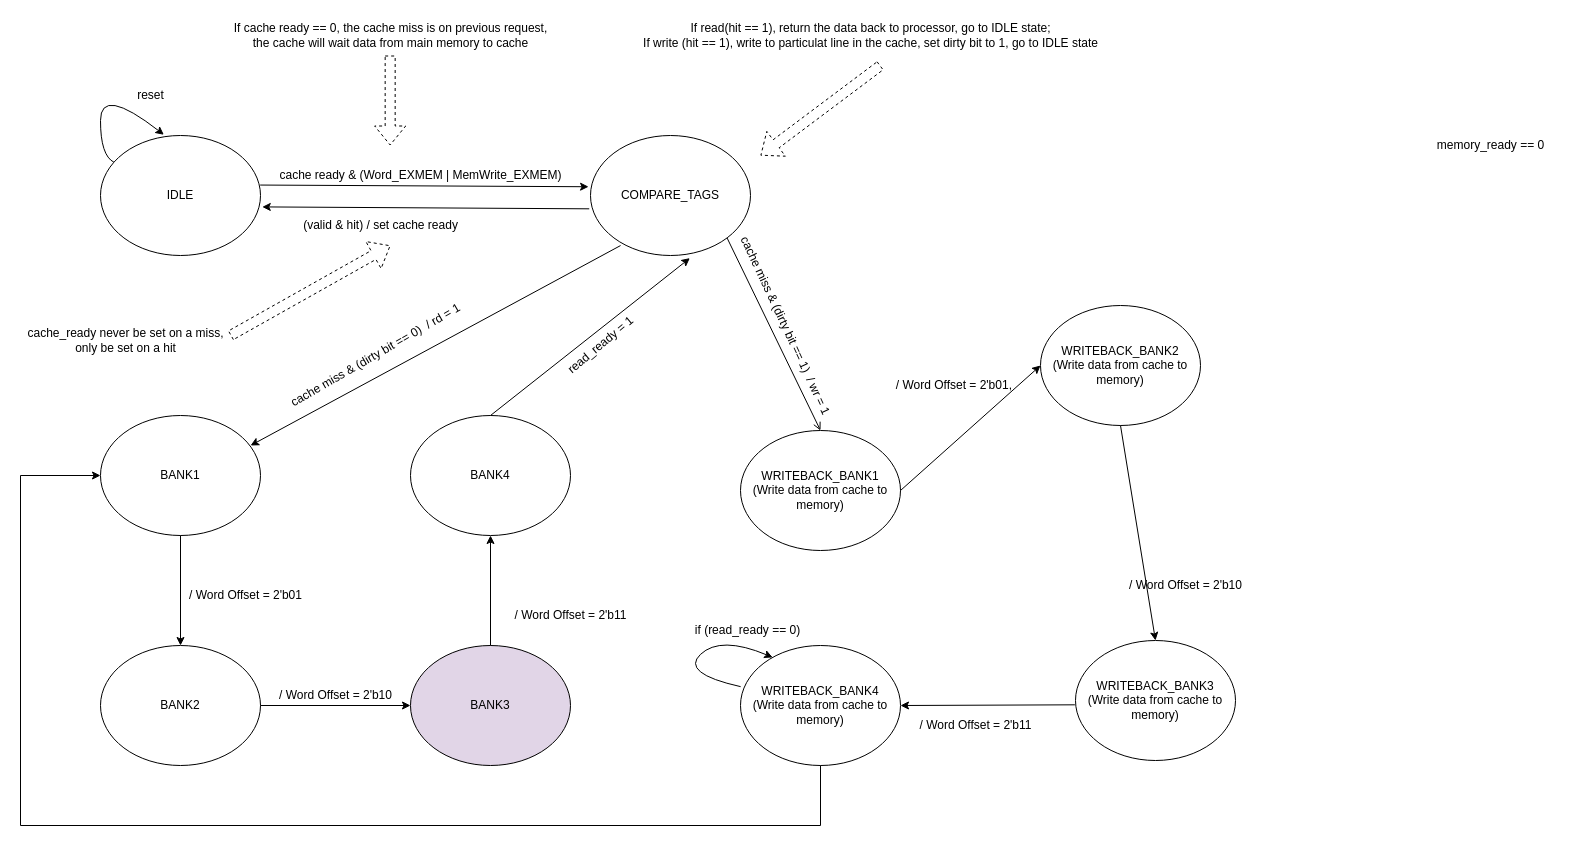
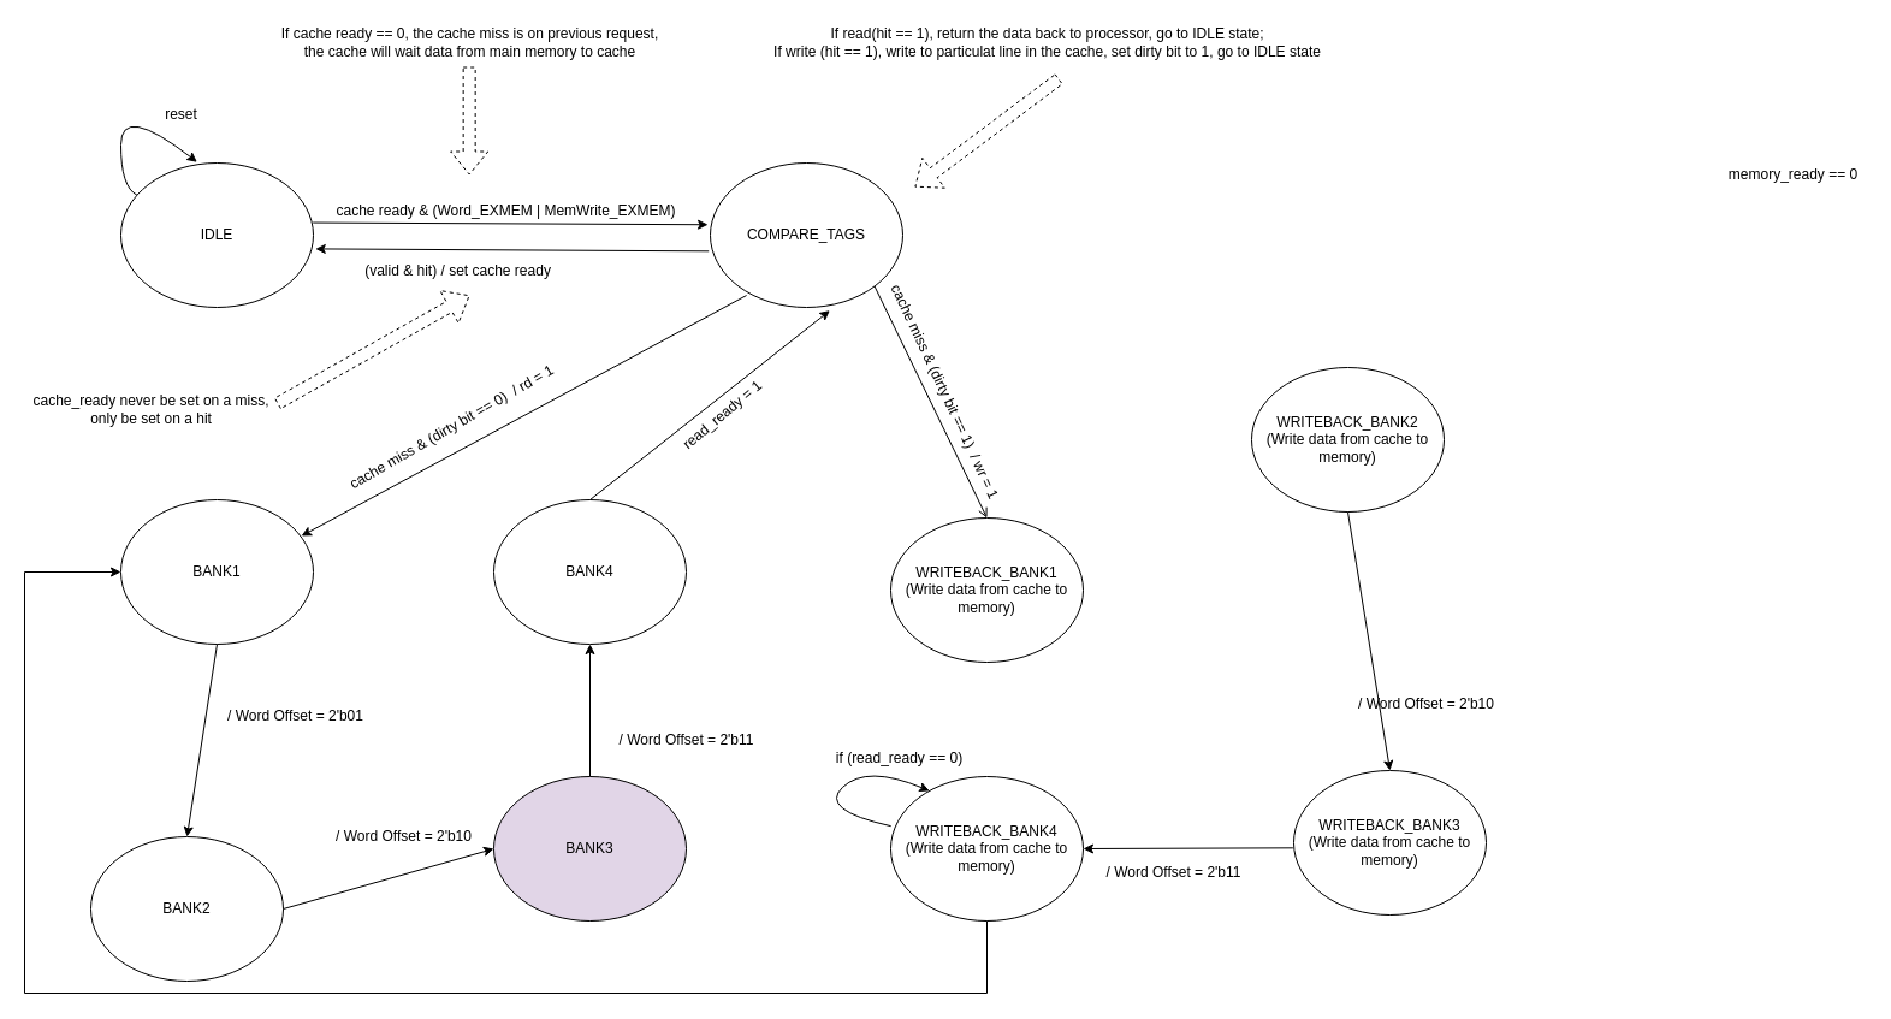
  <mxCell id="0" />
  <mxCell id="1" parent="0" />
  <mxCell id="2" value="IDLE" style="ellipse;whiteSpace=wrap;html=1;" parent="1" vertex="1"><mxGeometry x="100" y="135" width="160" height="120" as="geometry" /></mxCell>
  <mxCell id="3" value="COMPARE_TAGS" style="ellipse;whiteSpace=wrap;html=1;" parent="1" vertex="1"><mxGeometry x="590" y="135" width="160" height="120" as="geometry" /></mxCell>
  <mxCell id="4" value="BANK1" style="ellipse;whiteSpace=wrap;html=1;" parent="1" vertex="1"><mxGeometry x="100" y="415" width="160" height="120" as="geometry" /></mxCell>
  <mxCell id="5" value="" style="endArrow=classic;html=1;rounded=0;exitX=0.998;exitY=0.413;exitDx=0;exitDy=0;exitPerimeter=0;entryX=-0.012;entryY=0.427;entryDx=0;entryDy=0;entryPerimeter=0;" parent="1" source="2" target="3" edge="1"><mxGeometry width="50" height="50" relative="1" as="geometry"><mxPoint x="370" y="135" as="sourcePoint" /><mxPoint x="420" y="85" as="targetPoint" /></mxGeometry></mxCell>
  <mxCell id="6" value="" style="endArrow=classic;html=1;rounded=0;entryX=1.011;entryY=0.595;entryDx=0;entryDy=0;entryPerimeter=0;exitX=-0.008;exitY=0.611;exitDx=0;exitDy=0;exitPerimeter=0;" parent="1" source="3" target="2" edge="1"><mxGeometry width="50" height="50" relative="1" as="geometry"><mxPoint x="400" y="305" as="sourcePoint" /><mxPoint x="498.4" y="206.68" as="targetPoint" /></mxGeometry></mxCell>
  <mxCell id="7" value="(valid &amp;amp; hit) / set cache ready" style="text;html=1;align=center;verticalAlign=middle;resizable=0;points=[];autosize=1;strokeColor=none;fillColor=none;" parent="1" vertex="1"><mxGeometry x="295" y="215" width="170" height="20" as="geometry" /></mxCell>
  <mxCell id="8" value="cache ready &amp;amp; (Word_EXMEM | MemWrite_EXMEM)" style="text;html=1;align=center;verticalAlign=middle;resizable=0;points=[];autosize=1;strokeColor=none;fillColor=none;" parent="1" vertex="1"><mxGeometry x="260" y="165" width="320" height="20" as="geometry" /></mxCell>
  <mxCell id="9" value="" style="endArrow=classic;html=1;rounded=0;exitX=0.188;exitY=0.917;exitDx=0;exitDy=0;exitPerimeter=0;entryX=0.938;entryY=0.25;entryDx=0;entryDy=0;entryPerimeter=0;" parent="1" source="3" target="4" edge="1"><mxGeometry width="50" height="50" relative="1" as="geometry"><mxPoint x="350" y="365" as="sourcePoint" /><mxPoint x="400" y="315" as="targetPoint" /></mxGeometry></mxCell>
  <mxCell id="10" value="reset" style="text;html=1;align=center;verticalAlign=middle;resizable=0;points=[];autosize=1;strokeColor=none;fillColor=none;" parent="1" vertex="1"><mxGeometry x="130" y="85" width="40" height="20" as="geometry" /></mxCell>
  <mxCell id="11" value="cache miss &amp;amp; (dirty bit == 0)&amp;nbsp; / rd = 1" style="text;html=1;align=center;verticalAlign=middle;resizable=0;points=[];autosize=1;strokeColor=none;fillColor=none;rotation=-30;" parent="1" vertex="1"><mxGeometry x="270" y="345" width="210" height="20" as="geometry" /></mxCell>
  <mxCell id="12" value="read_ready = 1" style="text;html=1;align=center;verticalAlign=middle;resizable=0;points=[];autosize=1;strokeColor=none;fillColor=none;rotation=-40;" parent="1" vertex="1"><mxGeometry x="550" y="335" width="100" height="20" as="geometry" /></mxCell>
  <mxCell id="13" value="WRITEBACK_BANK1&lt;br&gt;(Write data from cache to&lt;br&gt;memory)" style="ellipse;whiteSpace=wrap;html=1;" parent="1" vertex="1"><mxGeometry x="740" y="430" width="160" height="120" as="geometry" /></mxCell>
  <mxCell id="14" value="cache miss &amp;amp; (dirty bit == 1)&amp;nbsp; / wr = 1" style="text;html=1;align=center;verticalAlign=middle;resizable=0;points=[];autosize=1;strokeColor=none;fillColor=none;rotation=65;" parent="1" vertex="1"><mxGeometry x="680" y="315" width="210" height="20" as="geometry" /></mxCell>
  <mxCell id="15" value="" style="curved=1;endArrow=classic;html=1;rounded=0;entryX=0.396;entryY=-0.006;entryDx=0;entryDy=0;entryPerimeter=0;" parent="1" source="2" target="2" edge="1"><mxGeometry width="50" height="50" relative="1" as="geometry"><mxPoint x="50" y="155" as="sourcePoint" /><mxPoint x="100" y="105" as="targetPoint" /><Array as="points"><mxPoint x="100" y="155" /><mxPoint x="100" y="85" /></Array></mxGeometry></mxCell>
  <mxCell id="16" value="memory_ready == 0" style="text;html=1;align=center;verticalAlign=middle;resizable=0;points=[];autosize=1;strokeColor=none;fillColor=none;" parent="1" vertex="1"><mxGeometry x="1430" y="135" width="120" height="20" as="geometry" /></mxCell>
  <mxCell id="17" value="If cache ready == 0, the cache miss is on previous request,&lt;br&gt;the cache will wait data from main memory to cache" style="text;html=1;align=center;verticalAlign=middle;resizable=0;points=[];autosize=1;strokeColor=none;fillColor=none;" parent="1" vertex="1"><mxGeometry x="225" y="20" width="330" height="30" as="geometry" /></mxCell>
  <mxCell id="18" value="If read(hit == 1), return the data back to processor, go to IDLE state;&lt;br&gt;If write (hit == 1), write to particulat line in the cache, set dirty bit to 1, go to IDLE state" style="text;html=1;align=center;verticalAlign=middle;resizable=0;points=[];autosize=1;strokeColor=none;fillColor=none;" parent="1" vertex="1"><mxGeometry x="635" y="20" width="470" height="30" as="geometry" /></mxCell>
  <mxCell id="19" value="" style="shape=flexArrow;endArrow=classic;html=1;rounded=0;dashed=1;" parent="1" edge="1"><mxGeometry width="50" height="50" relative="1" as="geometry"><mxPoint x="880" y="65" as="sourcePoint" /><mxPoint x="760" y="155" as="targetPoint" /></mxGeometry></mxCell>
  <mxCell id="20" value="" style="shape=flexArrow;endArrow=classic;html=1;rounded=0;dashed=1;" parent="1" edge="1"><mxGeometry width="50" height="50" relative="1" as="geometry"><mxPoint x="389.66" y="55" as="sourcePoint" /><mxPoint x="389.66" y="145" as="targetPoint" /></mxGeometry></mxCell>
  <mxCell id="21" value="" style="shape=flexArrow;endArrow=classic;html=1;rounded=0;dashed=1;" edge="1" parent="1"><mxGeometry width="50" height="50" relative="1" as="geometry"><mxPoint x="230" y="335" as="sourcePoint" /><mxPoint x="390" y="245" as="targetPoint" /></mxGeometry></mxCell>
  <mxCell id="22" value="cache_ready never be set on a miss,&lt;br&gt;only be set on a hit" style="text;html=1;align=center;verticalAlign=middle;resizable=0;points=[];autosize=1;strokeColor=none;fillColor=none;" vertex="1" parent="1"><mxGeometry x="20" y="325" width="210" height="30" as="geometry" /></mxCell>
- <mxCell id="23" value="BANK2" style="ellipse;whiteSpace=wrap;html=1;" vertex="1" parent="1"><mxGeometry x="100" y="645" width="160" height="120" as="geometry" /></mxCell>
+ <mxCell id="23" value="BANK2" style="ellipse;whiteSpace=wrap;html=1;" vertex="1" parent="1"><mxGeometry x="75" y="695" width="160" height="120" as="geometry" /></mxCell>
  <mxCell id="24" value="BANK3" style="ellipse;whiteSpace=wrap;html=1;fillColor=#e1d5e7;" vertex="1" parent="1"><mxGeometry x="410" y="645" width="160" height="120" as="geometry" /></mxCell>
  <mxCell id="25" value="BANK4" style="ellipse;whiteSpace=wrap;html=1;" vertex="1" parent="1"><mxGeometry x="410" y="415" width="160" height="120" as="geometry" /></mxCell>
  <mxCell id="26" value="" style="endArrow=classic;html=1;rounded=0;exitX=0.5;exitY=1;exitDx=0;exitDy=0;entryX=0.5;entryY=0;entryDx=0;entryDy=0;" edge="1" parent="1" source="4" target="23"><mxGeometry width="50" height="50" relative="1" as="geometry"><mxPoint x="-10" y="595" as="sourcePoint" /><mxPoint x="40" y="545" as="targetPoint" /></mxGeometry></mxCell>
  <mxCell id="27" value="" style="endArrow=classic;html=1;rounded=0;exitX=1;exitY=0.5;exitDx=0;exitDy=0;entryX=0;entryY=0.5;entryDx=0;entryDy=0;" edge="1" parent="1" source="23" target="24"><mxGeometry width="50" height="50" relative="1" as="geometry"><mxPoint x="320" y="645" as="sourcePoint" /><mxPoint x="370" y="595" as="targetPoint" /></mxGeometry></mxCell>
  <mxCell id="28" value="" style="endArrow=classic;html=1;rounded=0;entryX=0.5;entryY=1;entryDx=0;entryDy=0;" edge="1" parent="1" source="24" target="25"><mxGeometry width="50" height="50" relative="1" as="geometry"><mxPoint x="590" y="645" as="sourcePoint" /><mxPoint x="640" y="595" as="targetPoint" /></mxGeometry></mxCell>
  <mxCell id="29" value="/ Word Offset = 2'b01" style="text;html=1;align=center;verticalAlign=middle;resizable=0;points=[];autosize=1;strokeColor=none;fillColor=none;" vertex="1" parent="1"><mxGeometry x="180" y="585" width="130" height="20" as="geometry" /></mxCell>
  <mxCell id="30" value="/ Word Offset = 2'b10" style="text;html=1;align=center;verticalAlign=middle;resizable=0;points=[];autosize=1;strokeColor=none;fillColor=none;" vertex="1" parent="1"><mxGeometry x="270" y="685" width="130" height="20" as="geometry" /></mxCell>
  <mxCell id="31" value="/ Word Offset = 2'b11" style="text;html=1;align=center;verticalAlign=middle;resizable=0;points=[];autosize=1;strokeColor=none;fillColor=none;" vertex="1" parent="1"><mxGeometry x="505" y="605" width="130" height="20" as="geometry" /></mxCell>
  <mxCell id="32" value="" style="endArrow=classic;html=1;rounded=0;exitX=0.5;exitY=0;exitDx=0;exitDy=0;entryX=0.621;entryY=1.022;entryDx=0;entryDy=0;entryPerimeter=0;" edge="1" parent="1" source="25" target="3"><mxGeometry width="50" height="50" relative="1" as="geometry"><mxPoint x="650" y="565" as="sourcePoint" /><mxPoint x="700" y="515" as="targetPoint" /></mxGeometry></mxCell>
  <mxCell id="33" value="" style="endArrow=open;html=1;rounded=0;exitX=1;exitY=1;exitDx=0;exitDy=0;entryX=0.5;entryY=0;entryDx=0;entryDy=0;" edge="1" parent="1" source="3" target="13"><mxGeometry width="50" height="50" relative="1" as="geometry"><mxPoint x="880" y="315" as="sourcePoint" /><mxPoint x="930" y="265" as="targetPoint" /></mxGeometry></mxCell>
  <mxCell id="34" value="WRITEBACK_BANK2&lt;br&gt;(Write data from cache to&lt;br&gt;memory)" style="ellipse;whiteSpace=wrap;html=1;" vertex="1" parent="1"><mxGeometry x="1040" y="305" width="160" height="120" as="geometry" /></mxCell>
  <mxCell id="35" value="WRITEBACK_BANK3&lt;br&gt;(Write data from cache to&lt;br&gt;memory)" style="ellipse;whiteSpace=wrap;html=1;" vertex="1" parent="1"><mxGeometry x="1075" y="640" width="160" height="120" as="geometry" /></mxCell>
  <mxCell id="36" value="WRITEBACK_BANK4&lt;br&gt;(Write data from cache to&lt;br&gt;memory)" style="ellipse;whiteSpace=wrap;html=1;" vertex="1" parent="1"><mxGeometry x="740" y="645" width="160" height="120" as="geometry" /></mxCell>
- <mxCell id="37" value="" style="endArrow=classic;html=1;rounded=0;entryX=0;entryY=0.5;entryDx=0;entryDy=0;exitX=1;exitY=0.5;exitDx=0;exitDy=0;" edge="1" parent="1" source="13" target="34"><mxGeometry width="50" height="50" relative="1" as="geometry"><mxPoint x="900" y="500" as="sourcePoint" /><mxPoint x="950" y="450" as="targetPoint" /></mxGeometry></mxCell>
  <mxCell id="38" value="" style="endArrow=classic;html=1;rounded=0;exitX=0.5;exitY=1;exitDx=0;exitDy=0;entryX=0.5;entryY=0;entryDx=0;entryDy=0;" edge="1" parent="1" source="34" target="35"><mxGeometry width="50" height="50" relative="1" as="geometry"><mxPoint x="940" y="605" as="sourcePoint" /><mxPoint x="990" y="555" as="targetPoint" /></mxGeometry></mxCell>
  <mxCell id="39" value="" style="endArrow=classic;html=1;rounded=0;exitX=-0.004;exitY=0.536;exitDx=0;exitDy=0;entryX=1;entryY=0.5;entryDx=0;entryDy=0;exitPerimeter=0;" edge="1" parent="1" source="35" target="36"><mxGeometry width="50" height="50" relative="1" as="geometry"><mxPoint x="890" y="635" as="sourcePoint" /><mxPoint x="940" y="585" as="targetPoint" /></mxGeometry></mxCell>
  <mxCell id="40" value="" style="endArrow=classic;html=1;rounded=0;exitX=0.5;exitY=1;exitDx=0;exitDy=0;" edge="1" parent="1" source="36"><mxGeometry width="50" height="50" relative="1" as="geometry"><mxPoint x="700" y="805" as="sourcePoint" /><mxPoint x="100" y="475" as="targetPoint" /><Array as="points"><mxPoint x="820" y="825" /><mxPoint x="20" y="825" /><mxPoint x="20" y="475" /></Array></mxGeometry></mxCell>
- <mxCell id="41" value="/ Word Offset = 2'b01,&amp;nbsp;" style="text;html=1;align=center;verticalAlign=middle;resizable=0;points=[];autosize=1;strokeColor=none;fillColor=none;" vertex="1" parent="1"><mxGeometry x="890" y="375" width="130" height="20" as="geometry" /></mxCell>
  <mxCell id="42" value="/ Word Offset = 2'b10" style="text;html=1;align=center;verticalAlign=middle;resizable=0;points=[];autosize=1;strokeColor=none;fillColor=none;" vertex="1" parent="1"><mxGeometry x="1120" y="575" width="130" height="20" as="geometry" /></mxCell>
  <mxCell id="43" value="/ Word Offset = 2'b11" style="text;html=1;align=center;verticalAlign=middle;resizable=0;points=[];autosize=1;strokeColor=none;fillColor=none;" vertex="1" parent="1"><mxGeometry x="910" y="715" width="130" height="20" as="geometry" /></mxCell>
  <mxCell id="44" value="" style="curved=1;endArrow=classic;html=1;rounded=0;exitX=0.001;exitY=0.343;exitDx=0;exitDy=0;exitPerimeter=0;entryX=0.201;entryY=0.099;entryDx=0;entryDy=0;entryPerimeter=0;" edge="1" parent="1" source="36" target="36"><mxGeometry width="50" height="50" relative="1" as="geometry"><mxPoint x="734.96" y="670.72" as="sourcePoint" /><mxPoint x="740.08" y="625" as="targetPoint" /><Array as="points"><mxPoint x="680" y="672.72" /><mxPoint x="720" y="635" /></Array></mxGeometry></mxCell>
  <mxCell id="45" value="if (read_ready == 0)" style="text;html=1;align=center;verticalAlign=middle;resizable=0;points=[];autosize=1;strokeColor=none;fillColor=none;" vertex="1" parent="1"><mxGeometry x="687" y="620" width="120" height="20" as="geometry" /></mxCell>
